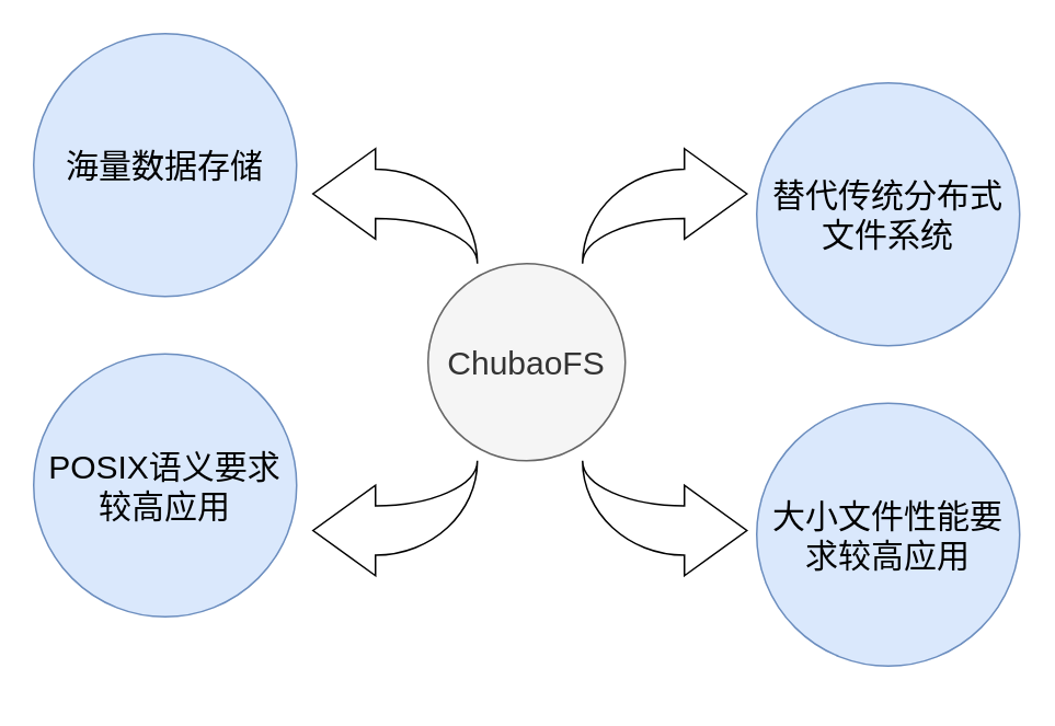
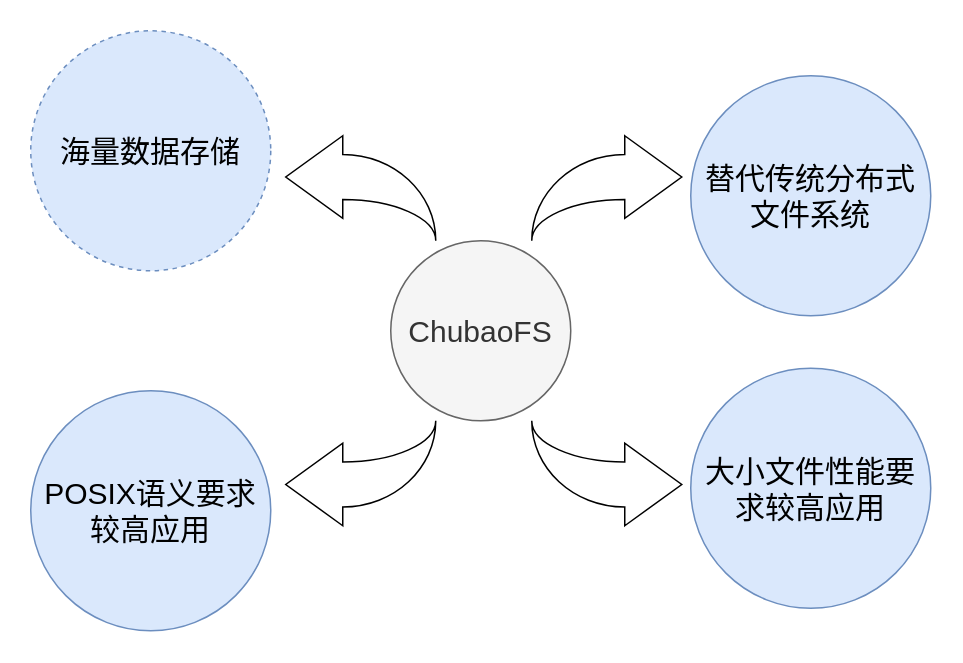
  <mxCell id="0" />
  <mxCell id="1" parent="0" />
- <mxCell id="2" value="海量数据存储" style="ellipse;whiteSpace=wrap;html=1;aspect=fixed;fontSize=20;fillColor=#dae8fc;strokeColor=#6c8ebf;" vertex="1" parent="1"><mxGeometry x="20" y="20" width="160" height="160" as="geometry" /></mxCell>
+ <mxCell id="2" value="海量数据存储" style="ellipse;whiteSpace=wrap;html=1;aspect=fixed;fontSize=20;fillColor=#dae8fc;strokeColor=#6c8ebf;dashed=1;" vertex="1" parent="1"><mxGeometry x="20" y="20" width="160" height="160" as="geometry" /></mxCell>
  <mxCell id="3" value="替代传统分布式文件系统" style="ellipse;whiteSpace=wrap;html=1;aspect=fixed;fontSize=20;fillColor=#dae8fc;strokeColor=#6c8ebf;" vertex="1" parent="1"><mxGeometry x="460" y="50" width="160" height="160" as="geometry" /></mxCell>
- <mxCell id="4" value="POSIX语义要求较高应用" style="ellipse;whiteSpace=wrap;html=1;aspect=fixed;fontSize=20;fillColor=#dae8fc;strokeColor=#6c8ebf;" vertex="1" parent="1"><mxGeometry x="20" y="215" width="160" height="160" as="geometry" /></mxCell>
+ <mxCell id="4" value="POSIX语义要求较高应用" style="ellipse;whiteSpace=wrap;html=1;aspect=fixed;fontSize=20;fillColor=#dae8fc;strokeColor=#6c8ebf;" vertex="1" parent="1"><mxGeometry x="20" y="260" width="160" height="160" as="geometry" /></mxCell>
  <mxCell id="5" value="大小文件性能要求较高应用" style="ellipse;whiteSpace=wrap;html=1;aspect=fixed;fontSize=20;fillColor=#dae8fc;strokeColor=#6c8ebf;" vertex="1" parent="1"><mxGeometry x="460" y="245" width="160" height="160" as="geometry" /></mxCell>
  <mxCell id="6" value="ChubaoFS" style="ellipse;whiteSpace=wrap;html=1;aspect=fixed;fontSize=20;fillColor=#f5f5f5;strokeColor=#666666;fontColor=#333333;" vertex="1" parent="1"><mxGeometry x="260" y="160" width="120" height="120" as="geometry" /></mxCell>
  <mxCell id="7" value="" style="html=1;shadow=0;dashed=0;align=center;verticalAlign=middle;shape=mxgraph.arrows2.jumpInArrow;dy=15;dx=38;arrowHead=55;fontSize=20;" vertex="1" parent="1"><mxGeometry x="354" y="90" width="100" height="70" as="geometry" /></mxCell>
  <mxCell id="8" value="" style="html=1;shadow=0;dashed=0;align=center;verticalAlign=middle;shape=mxgraph.arrows2.jumpInArrow;dy=15;dx=38;arrowHead=55;fontSize=20;flipH=0;flipV=1;" vertex="1" parent="1"><mxGeometry x="354" y="280" width="100" height="70" as="geometry" /></mxCell>
  <mxCell id="9" value="" style="html=1;shadow=0;dashed=0;align=center;verticalAlign=middle;shape=mxgraph.arrows2.jumpInArrow;dy=15;dx=38;arrowHead=55;fontSize=20;flipH=1;" vertex="1" parent="1"><mxGeometry x="190" y="90" width="100" height="70" as="geometry" /></mxCell>
  <mxCell id="10" value="" style="html=1;shadow=0;dashed=0;align=center;verticalAlign=middle;shape=mxgraph.arrows2.jumpInArrow;dy=15;dx=38;arrowHead=55;fontSize=20;flipH=1;flipV=1;" vertex="1" parent="1"><mxGeometry x="190" y="280" width="100" height="70" as="geometry" /></mxCell>
